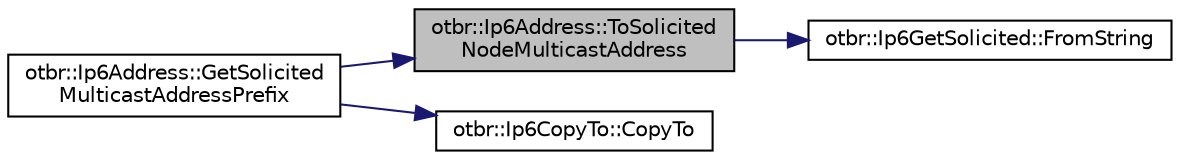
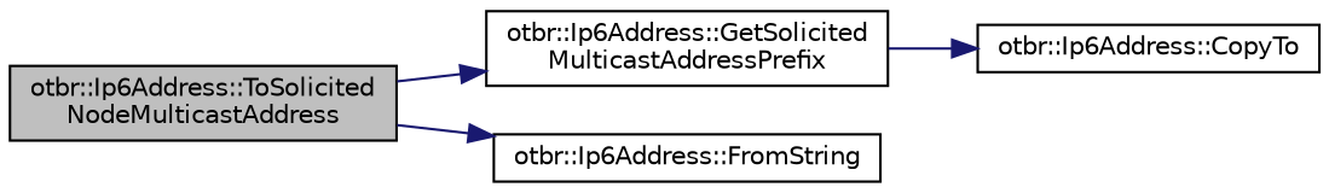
  digraph {
    rankdir=LR
    node [color=black fillcolor=white fontname=Helvetica fontsize=10 shape=record style=filled]
    edge [color=midnightblue fontname=Helvetica fontsize=10 labelfontname=Helvetica labelfontsize=10 style=solid]
    n1 [fillcolor=grey75 fontcolor=black height=0.2 label="otbr::Ip6Address::ToSolicited\lNodeMulticastAddress" width=0.4]
    n2 [height=0.2 label="otbr::Ip6Address::GetSolicited\lMulticastAddressPrefix" width=0.4]
-   n3 [height=0.2 label="otbr::Ip6GetSolicited::FromString" width=0.4]
-   n4 [height=0.2 label="otbr::Ip6CopyTo::CopyTo" width=0.4]
-   n2 -> n1
+   n3 [height=0.2 label="otbr::Ip6Address::FromString" width=0.4]
+   n4 [height=0.2 label="otbr::Ip6Address::CopyTo" width=0.4]
+   n1 -> n2
    n1 -> n3
    n2 -> n4
  }
